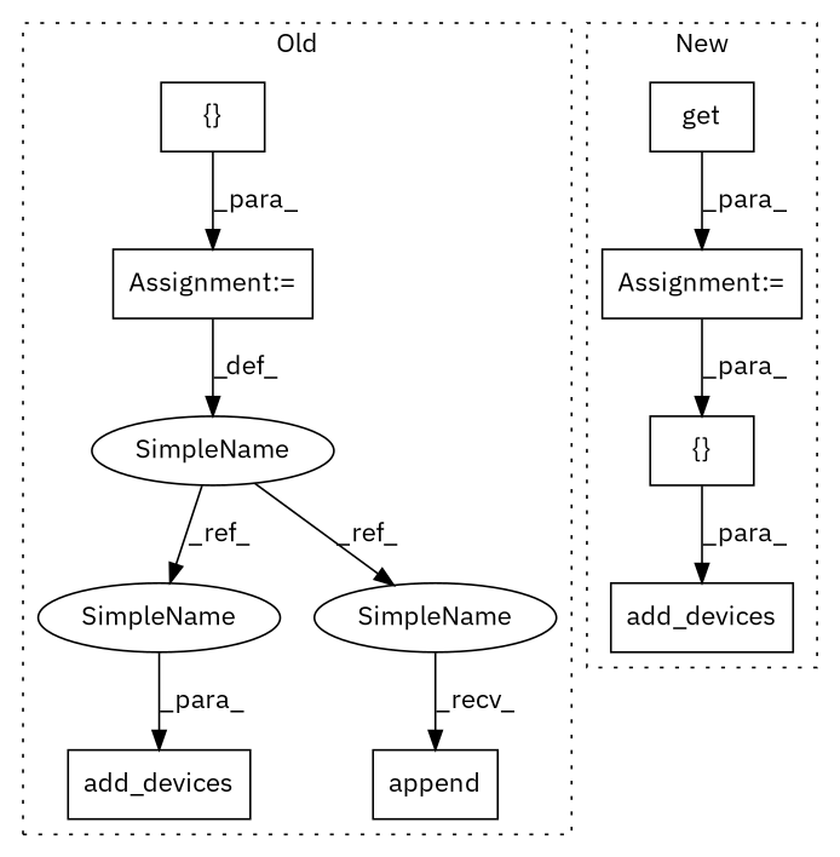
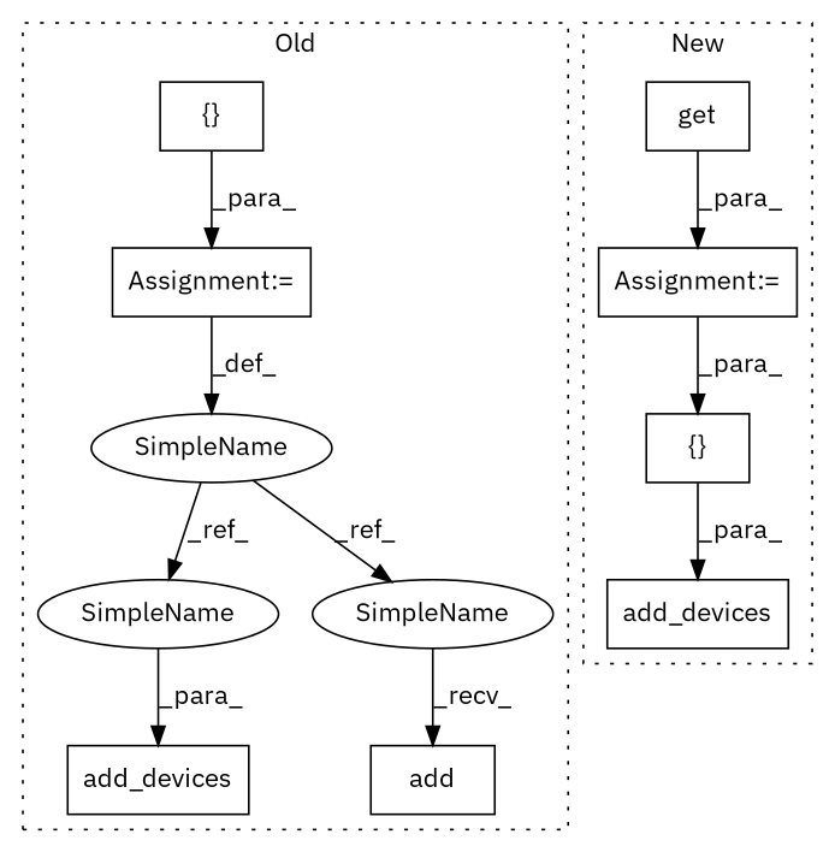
  digraph {
    fontname="IBM Plex Sans"
    node [a=32 l=3 shape=box fontname="IBM Plex Sans"]
    edge [fontname="IBM Plex Sans"]
-   n1 [l="7,1" label=append s="1312,1361"]
+   n1 [l="7,1" label=add s="1312,1361"]
    n2 [a=7 l=1 label="Assignment:=" s=1281]
    n3 [a=4 l=2 label="{}" s=1300]
    n4 [l="12,1" label=add_devices s="1368,1383"]
    n5 [a=42 label=SimpleName s=1278 shape=ellipse]
    n6 [a=42 label=SimpleName s=1380 shape=ellipse]
    n7 [a=42 label=SimpleName s=1308 shape=ellipse]
    n8 [l="12,1" label=add_devices s="1858,1928"]
    n9 [a=4 l="1,1" label="{}" s="1879,1927"]
    n10 [l="4,1" label=get s="1330,1343"]
    n11 [a=7 l=1 label="Assignment:=" s=1322]
    subgraph cluster_1 {
      label=Old
      style=dotted
      n1
      n2
      n3
      n4
      n5
      n6
      n7
    }
    subgraph cluster_2 {
      label=New
      style=dotted
      n8
      n9
      n10
      n11
    }
    n2 -> n5 [label=_def_]
    n3 -> n2 [label=_para_]
    n5 -> n6 [label=_ref_]
    n5 -> n7 [label=_ref_]
    n6 -> n4 [label=_para_]
    n7 -> n1 [label=_recv_]
    n9 -> n8 [label=_para_]
    n10 -> n11 [label=_para_]
    n11 -> n9 [label=_para_]
  }
